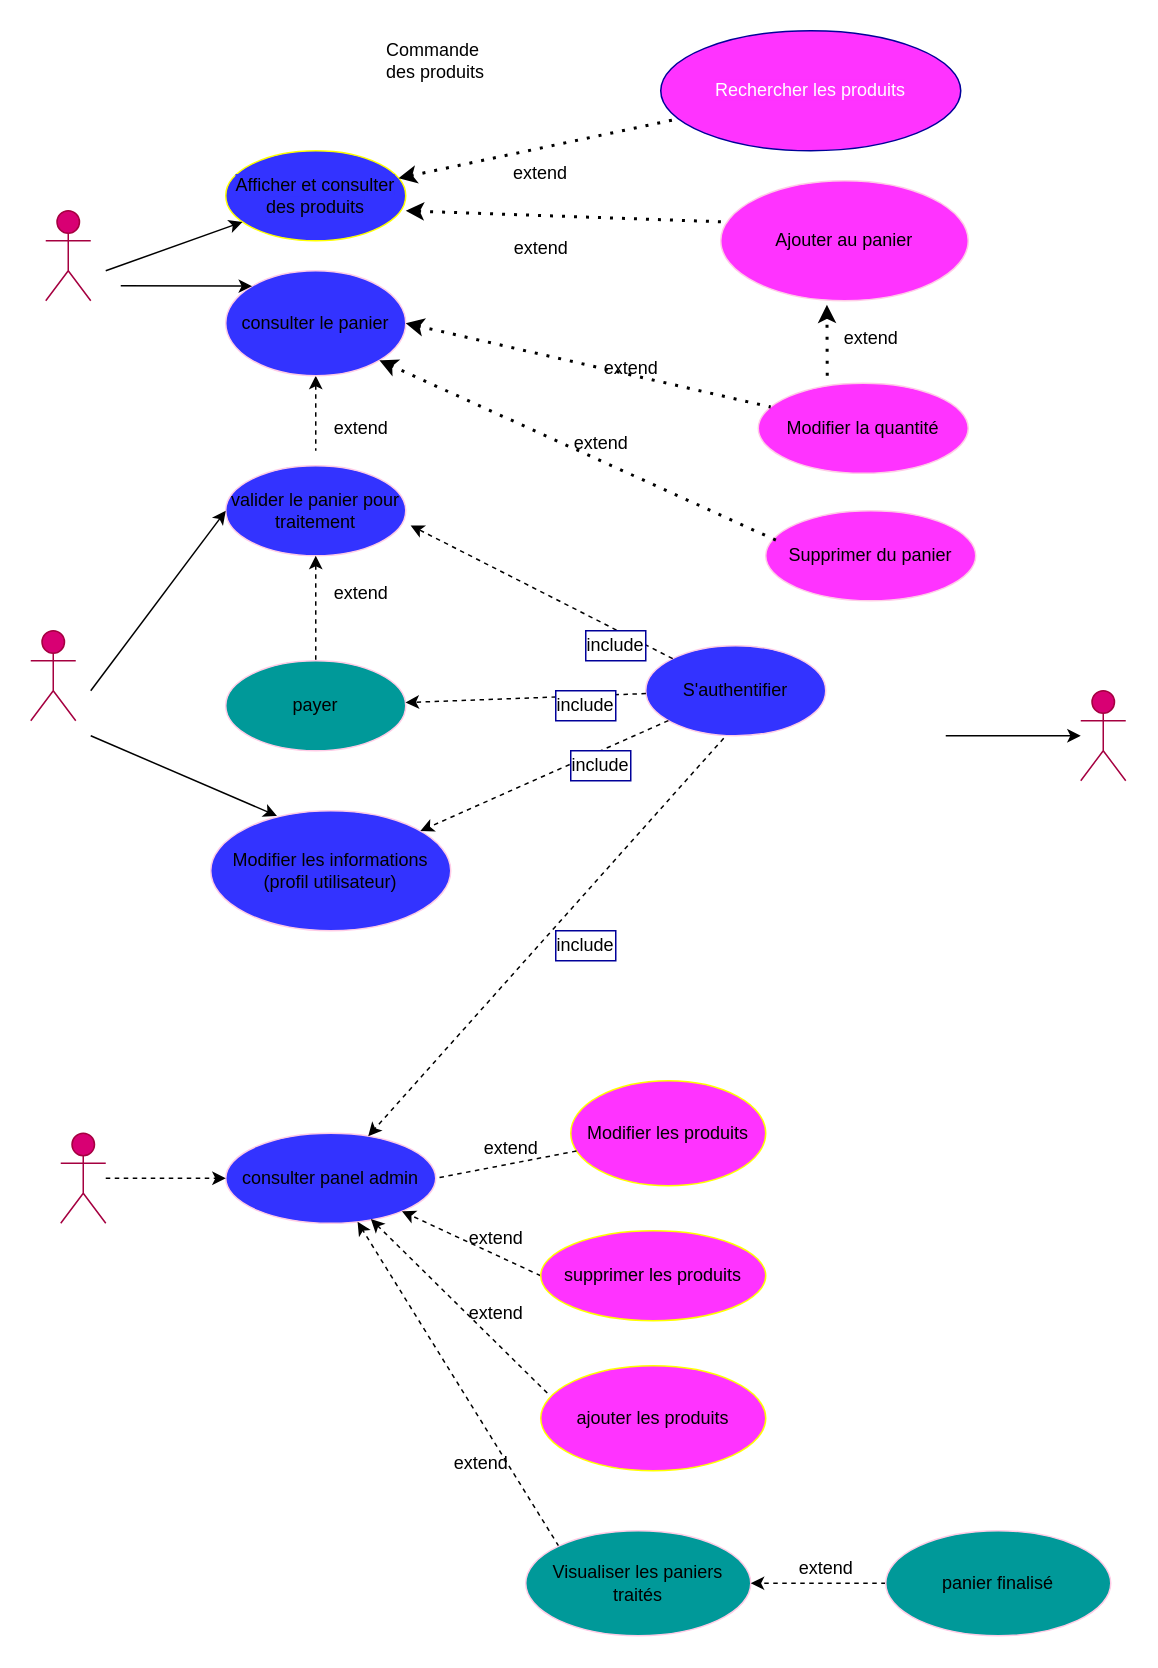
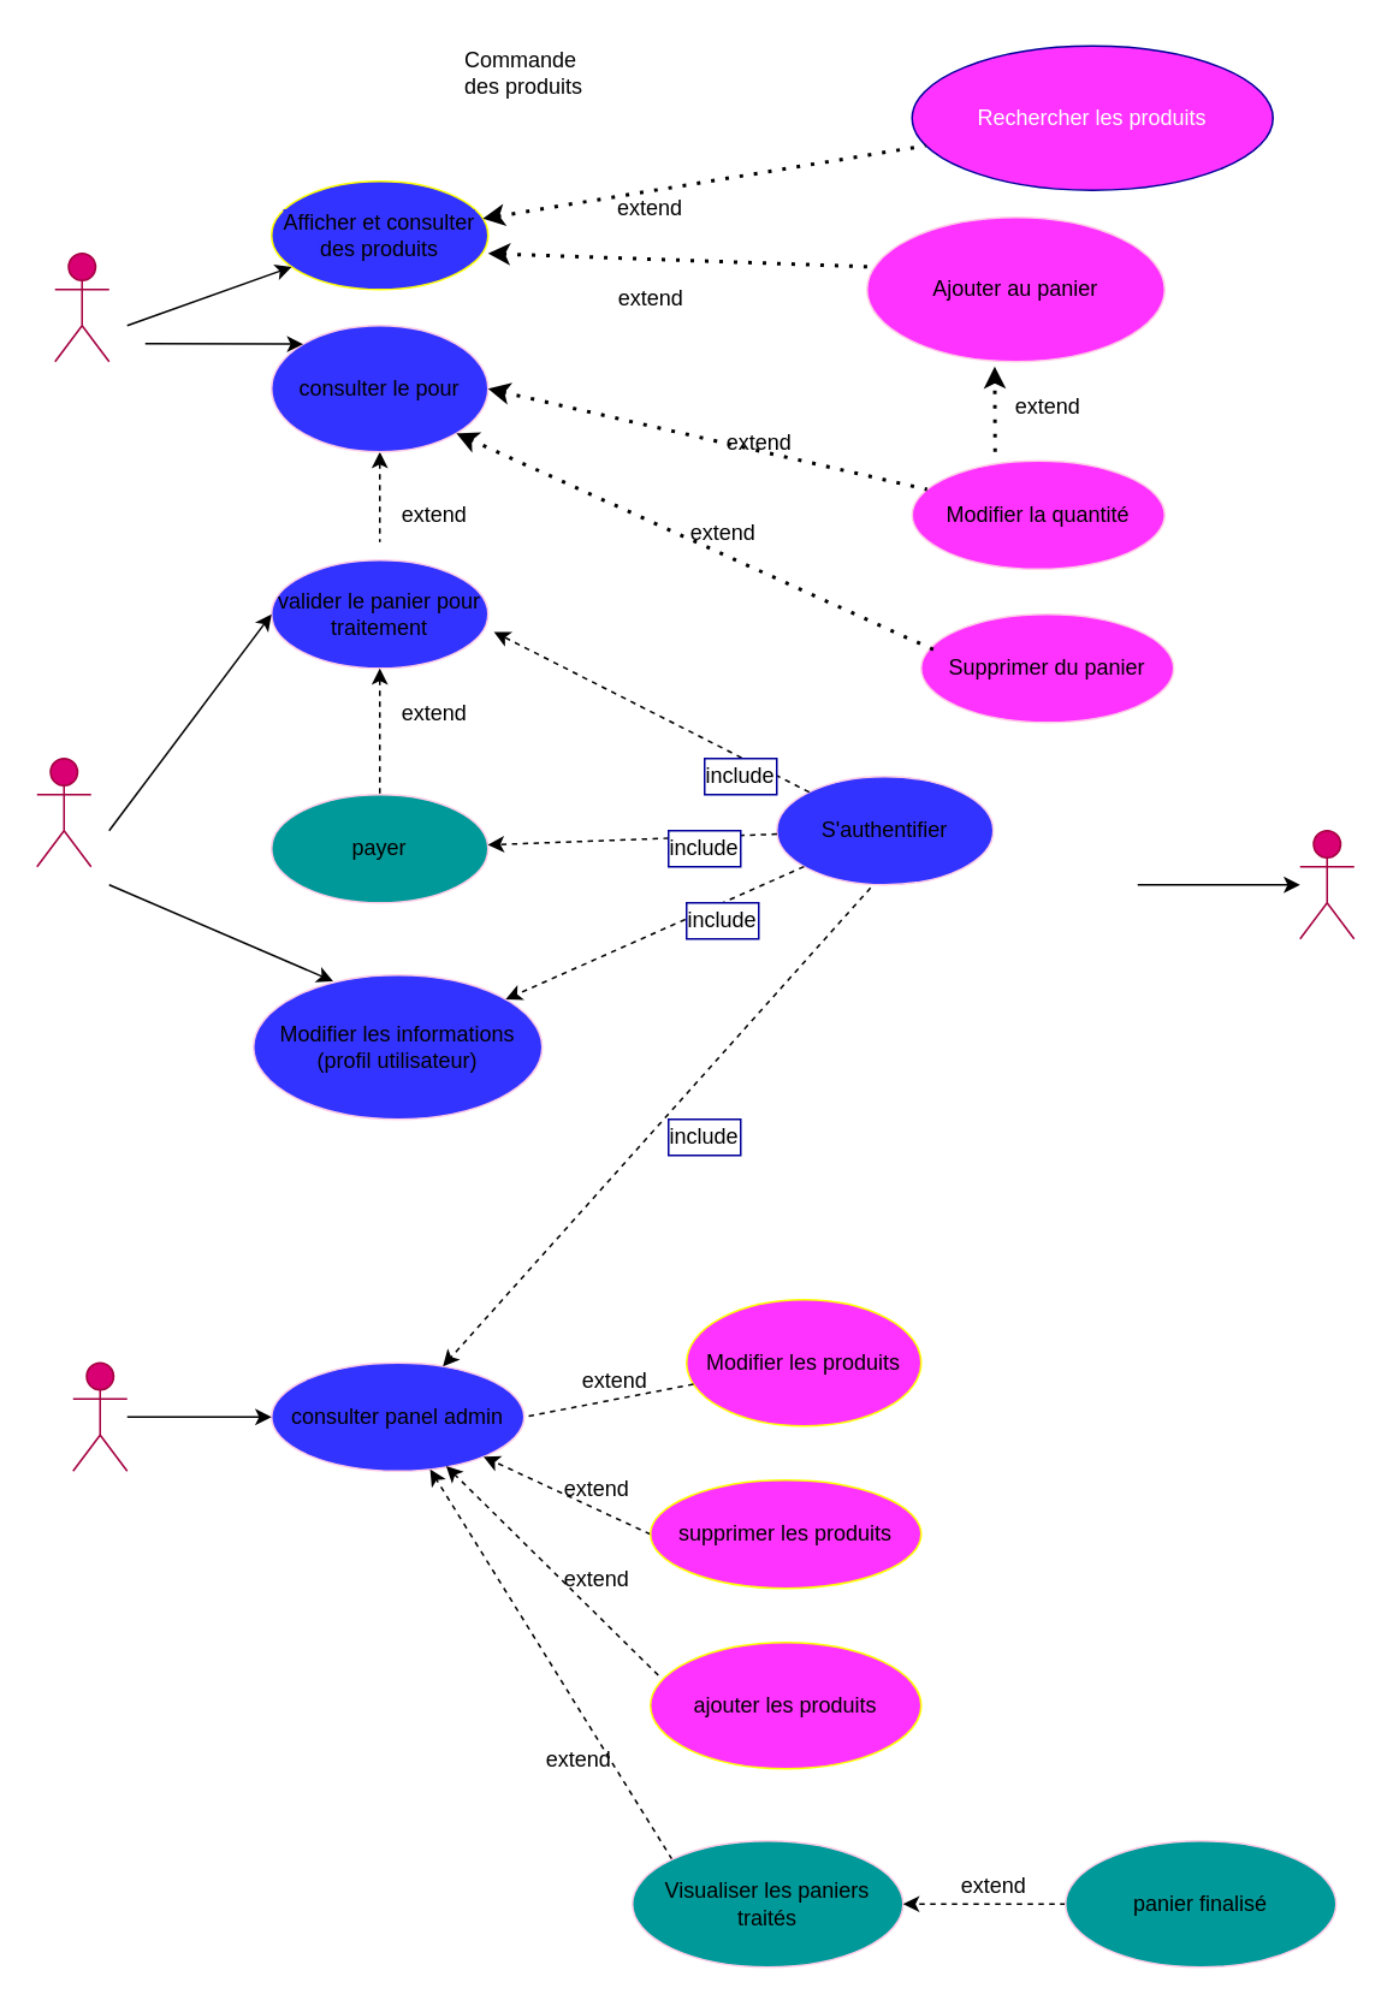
  <mxCell id="0" />
  <mxCell id="1" parent="0" />
  <mxCell id="2" value="Visiteur" style="shape=umlActor;verticalLabelPosition=bottom;verticalAlign=top;html=1;outlineConnect=0;strokeColor=#A50040;fillColor=#d80073;fontColor=#ffffff;" parent="1" vertex="1"><mxGeometry x="30" y="140" width="30" height="60" as="geometry" /></mxCell>
  <mxCell id="3" value="client" style="shape=umlActor;verticalLabelPosition=bottom;verticalAlign=top;html=1;outlineConnect=0;strokeColor=#A50040;fillColor=#d80073;fontColor=#ffffff;" parent="1" vertex="1"><mxGeometry x="20" y="420" width="30" height="60" as="geometry" /></mxCell>
  <mxCell id="4" value="banque" style="shape=umlActor;verticalLabelPosition=bottom;verticalAlign=top;html=1;outlineConnect=0;strokeColor=#A50040;fillColor=#d80073;fontColor=#ffffff;" parent="1" vertex="1"><mxGeometry x="720" y="460" width="30" height="60" as="geometry" /></mxCell>
  <mxCell id="5" value="Commande&amp;nbsp;&lt;br&gt;des produits" style="text;align=center;html=1;verticalAlign=middle;whiteSpace=wrap;rounded=0;" parent="1" vertex="1"><mxGeometry x="230" width="120" height="40" as="geometry" y="20" /></mxCell>
  <mxCell id="6" value="&lt;span style=&quot;background-color: rgb(51, 51, 255);&quot;&gt;Afficher et consulter des produits&lt;/span&gt;" style="ellipse;whiteSpace=wrap;html=1;strokeColor=#FFFF00;fillColor=#3333FF;" parent="1" vertex="1"><mxGeometry x="150" y="100" width="120" height="60" as="geometry" /></mxCell>
  <mxCell id="7" value="" style="edgeStyle=none;html=1;" parent="1" edge="1"><mxGeometry relative="1" as="geometry"><mxPoint x="100" y="400" as="sourcePoint" /><mxPoint x="100" y="400" as="targetPoint" /></mxGeometry></mxCell>
  <mxCell id="8" value="S'authentifier" style="ellipse;whiteSpace=wrap;html=1;strokeColor=#FFCCE6;fillColor=#3333FF;" parent="1" vertex="1"><mxGeometry x="430" y="430" width="120" height="60" as="geometry" /></mxCell>
  <mxCell id="9" value="valider le panier pour traitement" style="ellipse;whiteSpace=wrap;html=1;strokeColor=#FFCCE6;fillColor=#3333FF;" parent="1" vertex="1"><mxGeometry x="150" y="310" width="120" height="60" as="geometry" /></mxCell>
  <mxCell id="10" value="Ajouter au panier" style="ellipse;whiteSpace=wrap;html=1;strokeColor=#FFCCE6;fillColor=#FF33FF;" parent="1" vertex="1"><mxGeometry x="480" y="120" width="165" height="80" as="geometry" /></mxCell>
- <mxCell id="11" value="&lt;font style=&quot;background-color: rgb(255, 51, 255);&quot; color=&quot;#ffffff&quot;&gt;Rechercher les produits&lt;/font&gt;" style="ellipse;whiteSpace=wrap;html=1;strokeColor=#000099;fillColor=#FF33FF;" parent="1" vertex="1"><mxGeometry x="440" width="200" height="80" as="geometry" y="20" /></mxCell>
+ <mxCell id="11" value="&lt;font style=&quot;background-color: rgb(255, 51, 255);&quot; color=&quot;#ffffff&quot;&gt;Rechercher les produits&lt;/font&gt;" style="ellipse;whiteSpace=wrap;html=1;strokeColor=#000099;fillColor=#FF33FF;" parent="1" vertex="1"><mxGeometry x="505" y="25" width="200" height="80" as="geometry" /></mxCell>
  <mxCell id="12" value="Modifier les informations&lt;br&gt;(profil utilisateur)" style="ellipse;whiteSpace=wrap;html=1;strokeColor=#FFCCE6;fillColor=#3333FF;" parent="1" vertex="1"><mxGeometry x="140" y="540" width="160" height="80" as="geometry" /></mxCell>
  <mxCell id="13" value="payer" style="ellipse;whiteSpace=wrap;html=1;strokeColor=#FFCCE6;fillColor=#009999;" parent="1" vertex="1"><mxGeometry x="150" y="440" width="120" height="60" as="geometry" /></mxCell>
  <mxCell id="14" value="" style="endArrow=none;dashed=1;html=1;dashPattern=1 3;strokeWidth=2;endFill=0;startArrow=classic;startFill=1;exitX=1;exitY=0.667;exitDx=0;exitDy=0;exitPerimeter=0;entryX=0.002;entryY=0.342;entryDx=0;entryDy=0;entryPerimeter=0;" parent="1" source="6" target="10" edge="1"><mxGeometry width="50" height="50" relative="1" as="geometry"><mxPoint x="240" y="190" as="sourcePoint" /><mxPoint x="400" y="110" as="targetPoint" /><Array as="points" /></mxGeometry></mxCell>
  <mxCell id="15" value="" style="endArrow=none;dashed=1;html=1;dashPattern=1 3;strokeWidth=2;startArrow=classic;startFill=1;endFill=0;" parent="1" source="6" target="11" edge="1"><mxGeometry width="50" height="50" relative="1" as="geometry"><mxPoint x="240" y="235" as="sourcePoint" /><mxPoint x="390" y="300" as="targetPoint" /></mxGeometry></mxCell>
  <mxCell id="16" value="" style="endArrow=classic;html=1;" parent="1" edge="1"><mxGeometry width="50" height="50" relative="1" as="geometry"><mxPoint x="380" y="220" as="sourcePoint" /><mxPoint x="380" y="220" as="targetPoint" /><Array as="points"><mxPoint x="380" y="220" /></Array></mxGeometry></mxCell>
  <mxCell id="17" value="" style="endArrow=classic;html=1;" parent="1" edge="1"><mxGeometry width="50" height="50" relative="1" as="geometry"><mxPoint x="380" y="140" as="sourcePoint" /><mxPoint x="380" y="140" as="targetPoint" /><Array as="points"><mxPoint x="380" y="140" /></Array></mxGeometry></mxCell>
  <mxCell id="18" value="" style="endArrow=classic;html=1;" parent="1" edge="1"><mxGeometry width="50" height="50" relative="1" as="geometry"><mxPoint x="380" y="420" as="sourcePoint" /><mxPoint x="380" y="420" as="targetPoint" /></mxGeometry></mxCell>
  <mxCell id="19" value="admin" style="shape=umlActor;verticalLabelPosition=bottom;verticalAlign=top;html=1;outlineConnect=0;strokeColor=#A50040;fillColor=#d80073;fontColor=#ffffff;" parent="1" vertex="1"><mxGeometry x="40" y="755" width="30" height="60" as="geometry" /></mxCell>
  <mxCell id="20" value="consulter panel admin" style="ellipse;whiteSpace=wrap;html=1;strokeColor=#FFCCE6;fillColor=#3333FF;" parent="1" vertex="1"><mxGeometry x="150" y="755" width="140" height="60" as="geometry" /></mxCell>
- <mxCell id="21" value="" style="endArrow=classic;html=1;entryX=0;entryY=0.5;entryDx=0;entryDy=0;dashed=1;" parent="1" source="19" target="20" edge="1"><mxGeometry width="50" height="50" relative="1" as="geometry"><mxPoint x="390" y="730" as="sourcePoint" /><mxPoint x="100" y="690" as="targetPoint" /></mxGeometry></mxCell>
+ <mxCell id="21" value="" style="endArrow=classic;html=1;entryX=0;entryY=0.5;entryDx=0;entryDy=0;" parent="1" source="19" target="20" edge="1"><mxGeometry width="50" height="50" relative="1" as="geometry"><mxPoint x="390" y="730" as="sourcePoint" /><mxPoint x="100" y="690" as="targetPoint" /></mxGeometry></mxCell>
  <mxCell id="22" value="" style="endArrow=classic;html=1;" parent="1" target="4" edge="1"><mxGeometry width="50" height="50" relative="1" as="geometry"><mxPoint x="630" y="490" as="sourcePoint" /><mxPoint x="670" y="390" as="targetPoint" /></mxGeometry></mxCell>
  <mxCell id="23" value="extend" style="text;strokeColor=none;align=center;fillColor=none;html=1;verticalAlign=middle;whiteSpace=wrap;rounded=0;" parent="1" vertex="1"><mxGeometry x="330" y="100" width="60" height="30" as="geometry" /></mxCell>
  <mxCell id="24" value="extend" style="text;html=1;align=center;verticalAlign=middle;resizable=0;points=[];autosize=1;strokeColor=none;fillColor=none;" parent="1" vertex="1"><mxGeometry x="330" y="150" width="60" height="30" as="geometry" /></mxCell>
  <mxCell id="25" value="" style="edgeStyle=none;html=1;dashed=1;" parent="1" source="8" target="13" edge="1"><mxGeometry relative="1" as="geometry" /></mxCell>
  <mxCell id="26" value="" style="edgeStyle=none;html=1;dashed=1;entryX=1.027;entryY=0.663;entryDx=0;entryDy=0;entryPerimeter=0;" parent="1" source="8" target="9" edge="1"><mxGeometry relative="1" as="geometry"><mxPoint x="310" y="510" as="targetPoint" /><Array as="points" /></mxGeometry></mxCell>
  <mxCell id="27" value="include" style="rounded=0;whiteSpace=wrap;html=1;strokeColor=#000099;" parent="1" vertex="1"><mxGeometry x="370" y="460" width="40" height="20" as="geometry" /></mxCell>
  <mxCell id="28" value="" style="edgeStyle=none;html=1;dashed=1;" parent="1" source="8" target="12" edge="1"><mxGeometry relative="1" as="geometry" /></mxCell>
  <mxCell id="29" value="include" style="rounded=0;whiteSpace=wrap;html=1;strokeColor=#000099;" parent="1" vertex="1"><mxGeometry x="390" y="420" width="40" height="20" as="geometry" /></mxCell>
  <mxCell id="30" value="include" style="rounded=0;whiteSpace=wrap;html=1;strokeColor=#000099;" parent="1" vertex="1"><mxGeometry x="380" y="500" width="40" height="20" as="geometry" /></mxCell>
  <mxCell id="31" value="" style="edgeStyle=none;html=1;dashed=1;exitX=0.433;exitY=1.028;exitDx=0;exitDy=0;exitPerimeter=0;" parent="1" source="8" target="20" edge="1"><mxGeometry relative="1" as="geometry"><mxPoint x="472" y="730" as="targetPoint" /></mxGeometry></mxCell>
  <mxCell id="32" value="include" style="rounded=0;whiteSpace=wrap;html=1;strokeColor=#000099;" parent="1" vertex="1"><mxGeometry x="370" y="620" width="40" height="20" as="geometry" /></mxCell>
  <mxCell id="33" style="edgeStyle=none;html=1;entryX=0.276;entryY=0.043;entryDx=0;entryDy=0;entryPerimeter=0;" parent="1" target="12" edge="1"><mxGeometry relative="1" as="geometry"><mxPoint x="110" y="420" as="targetPoint" /><mxPoint x="60" y="490" as="sourcePoint" /><Array as="points" /></mxGeometry></mxCell>
  <mxCell id="34" style="edgeStyle=none;html=1;entryX=0;entryY=0.5;entryDx=0;entryDy=0;" parent="1" target="9" edge="1"><mxGeometry relative="1" as="geometry"><mxPoint x="120" y="430" as="targetPoint" /><mxPoint x="60" y="460" as="sourcePoint" /><Array as="points" /></mxGeometry></mxCell>
  <mxCell id="35" style="edgeStyle=none;html=1;dashed=1;endArrow=none;endFill=0;startArrow=classic;startFill=1;" parent="1" source="41" edge="1"><mxGeometry relative="1" as="geometry"><mxPoint x="210" y="300" as="targetPoint" /><mxPoint x="40" y="270" as="sourcePoint" /><Array as="points" /></mxGeometry></mxCell>
  <mxCell id="36" value="extend" style="text;html=1;align=center;verticalAlign=middle;resizable=0;points=[];autosize=1;strokeColor=none;fillColor=none;" parent="1" vertex="1"><mxGeometry x="210" y="270" width="60" height="30" as="geometry" /></mxCell>
  <mxCell id="37" style="edgeStyle=none;html=1;dashed=1;entryX=0.5;entryY=0;entryDx=0;entryDy=0;exitX=0.5;exitY=1;exitDx=0;exitDy=0;endArrow=none;endFill=0;startArrow=classic;startFill=1;" parent="1" source="9" target="13" edge="1"><mxGeometry relative="1" as="geometry"><mxPoint x="262.426" y="328.787" as="targetPoint" /><mxPoint x="451.404" y="288.551" as="sourcePoint" /><Array as="points" /></mxGeometry></mxCell>
  <mxCell id="38" value="extend" style="text;html=1;align=center;verticalAlign=middle;resizable=0;points=[];autosize=1;strokeColor=none;fillColor=none;" parent="1" vertex="1"><mxGeometry x="210" y="380" width="60" height="30" as="geometry" /></mxCell>
  <mxCell id="39" value="Supprimer du panier" style="ellipse;whiteSpace=wrap;html=1;strokeColor=#FFCCE6;fillColor=#FF33FF;" parent="1" vertex="1"><mxGeometry x="510" y="340" width="140" height="60" as="geometry" /></mxCell>
  <mxCell id="40" value="Modifier la quantité" style="ellipse;whiteSpace=wrap;html=1;strokeColor=#FFCCE6;fillColor=#FF33FF;" parent="1" vertex="1"><mxGeometry x="505" y="255" width="140" height="60" as="geometry" /></mxCell>
- <mxCell id="41" value="consulter le panier" style="ellipse;whiteSpace=wrap;html=1;strokeColor=#FFCCE6;fillColor=#3333FF;" parent="1" vertex="1"><mxGeometry x="150" y="180" width="120" height="70" as="geometry" /></mxCell>
+ <mxCell id="41" value="consulter le pour" style="ellipse;whiteSpace=wrap;html=1;strokeColor=#FFCCE6;fillColor=#3333FF;" parent="1" vertex="1"><mxGeometry x="150" y="180" width="120" height="70" as="geometry" /></mxCell>
  <mxCell id="42" style="edgeStyle=none;html=1;" parent="1" target="6" edge="1"><mxGeometry relative="1" as="geometry"><mxPoint x="160" y="350" as="targetPoint" /><mxPoint x="70" y="180" as="sourcePoint" /><Array as="points" /></mxGeometry></mxCell>
  <mxCell id="43" style="edgeStyle=none;html=1;entryX=0;entryY=0;entryDx=0;entryDy=0;" parent="1" target="41" edge="1"><mxGeometry relative="1" as="geometry"><mxPoint x="133.148" y="168.741" as="targetPoint" /><mxPoint x="80" y="190" as="sourcePoint" /><Array as="points" /></mxGeometry></mxCell>
  <mxCell id="44" value="" style="endArrow=none;dashed=1;html=1;dashPattern=1 3;strokeWidth=2;endFill=0;startArrow=classic;startFill=1;exitX=1;exitY=0.5;exitDx=0;exitDy=0;" parent="1" source="41" target="40" edge="1"><mxGeometry width="50" height="50" relative="1" as="geometry"><mxPoint x="240" y="160.02" as="sourcePoint" /><mxPoint x="490.33" y="157.36" as="targetPoint" /><Array as="points" /></mxGeometry></mxCell>
  <mxCell id="45" value="" style="endArrow=none;dashed=1;html=1;dashPattern=1 3;strokeWidth=2;endFill=0;startArrow=classic;startFill=1;exitX=1;exitY=1;exitDx=0;exitDy=0;entryX=0.054;entryY=0.333;entryDx=0;entryDy=0;entryPerimeter=0;" parent="1" source="41" target="39" edge="1"><mxGeometry width="50" height="50" relative="1" as="geometry"><mxPoint x="250" y="170.02" as="sourcePoint" /><mxPoint x="500.33" y="167.36" as="targetPoint" /><Array as="points" /></mxGeometry></mxCell>
  <mxCell id="46" value="" style="endArrow=classic;dashed=1;html=1;dashPattern=1 3;strokeWidth=2;endFill=1;startArrow=none;startFill=0;entryX=0.429;entryY=1.033;entryDx=0;entryDy=0;entryPerimeter=0;" parent="1" target="10" edge="1"><mxGeometry width="50" height="50" relative="1" as="geometry"><mxPoint x="551" y="250" as="sourcePoint" /><mxPoint x="510.33" y="177.36" as="targetPoint" /><Array as="points" /></mxGeometry></mxCell>
  <mxCell id="47" value="extend" style="text;html=1;align=center;verticalAlign=middle;resizable=0;points=[];autosize=1;strokeColor=none;fillColor=none;" parent="1" vertex="1"><mxGeometry x="550" y="210" width="60" height="30" as="geometry" /></mxCell>
  <mxCell id="48" value="extend" style="text;html=1;align=center;verticalAlign=middle;resizable=0;points=[];autosize=1;strokeColor=none;fillColor=none;" parent="1" vertex="1"><mxGeometry x="370" y="280" width="60" height="30" as="geometry" /></mxCell>
  <mxCell id="49" value="extend" style="text;html=1;align=center;verticalAlign=middle;resizable=0;points=[];autosize=1;strokeColor=none;fillColor=none;" parent="1" vertex="1"><mxGeometry x="390" y="230" width="60" height="30" as="geometry" /></mxCell>
  <mxCell id="50" value="Modifier les produits" style="ellipse;whiteSpace=wrap;html=1;strokeColor=#FFFF00;fillColor=#FF33FF;" parent="1" vertex="1"><mxGeometry x="380" y="720" width="130" height="70" as="geometry" /></mxCell>
  <mxCell id="51" style="edgeStyle=none;html=1;exitX=0.029;exitY=0.26;exitDx=0;exitDy=0;entryX=0.691;entryY=0.953;entryDx=0;entryDy=0;entryPerimeter=0;dashed=1;startArrow=none;startFill=0;endArrow=classic;endFill=1;exitPerimeter=0;" parent="1" source="52" target="20" edge="1"><mxGeometry relative="1" as="geometry" /></mxCell>
  <mxCell id="52" value="ajouter les produits" style="ellipse;whiteSpace=wrap;html=1;strokeColor=#FFFF00;fillColor=#FF33FF;" parent="1" vertex="1"><mxGeometry x="360" y="910" width="150" height="70" as="geometry" /></mxCell>
  <mxCell id="53" style="edgeStyle=none;html=1;exitX=0;exitY=0.5;exitDx=0;exitDy=0;dashed=1;startArrow=none;startFill=0;endArrow=classic;endFill=1;" parent="1" source="54" target="20" edge="1"><mxGeometry relative="1" as="geometry" /></mxCell>
  <mxCell id="54" value="supprimer les produits" style="ellipse;whiteSpace=wrap;html=1;strokeColor=#FFFF00;fillColor=#FF33FF;" parent="1" vertex="1"><mxGeometry x="360" y="820" width="150" height="60" as="geometry" /></mxCell>
  <mxCell id="55" value="" style="edgeStyle=none;html=1;dashed=1;entryX=1;entryY=0.5;entryDx=0;entryDy=0;endArrow=none;" parent="1" source="50" target="20" edge="1"><mxGeometry relative="1" as="geometry"><mxPoint x="260" y="760" as="targetPoint" /><mxPoint x="350" y="850" as="sourcePoint" /></mxGeometry></mxCell>
  <mxCell id="56" value="extend" style="text;html=1;align=center;verticalAlign=middle;resizable=0;points=[];autosize=1;strokeColor=none;fillColor=none;" parent="1" vertex="1"><mxGeometry x="300" y="860" width="60" height="30" as="geometry" /></mxCell>
  <mxCell id="57" value="extend" style="text;html=1;align=center;verticalAlign=middle;resizable=0;points=[];autosize=1;strokeColor=none;fillColor=none;" parent="1" vertex="1"><mxGeometry x="300" y="810" width="60" height="30" as="geometry" /></mxCell>
  <mxCell id="58" value="extend" style="text;html=1;align=center;verticalAlign=middle;resizable=0;points=[];autosize=1;strokeColor=none;fillColor=none;" parent="1" vertex="1"><mxGeometry x="310" y="750" width="60" height="30" as="geometry" /></mxCell>
  <mxCell id="59" style="edgeStyle=none;html=1;exitX=0;exitY=0;exitDx=0;exitDy=0;dashed=1;startArrow=none;startFill=0;endArrow=classic;endFill=1;" parent="1" source="60" target="20" edge="1"><mxGeometry relative="1" as="geometry" /></mxCell>
  <mxCell id="60" value="Visualiser les paniers traités" style="ellipse;whiteSpace=wrap;html=1;strokeColor=#FFCCE6;fillColor=#009999;" parent="1" vertex="1"><mxGeometry x="350" y="1020" width="150" height="70" as="geometry" /></mxCell>
  <mxCell id="61" value="extend" style="text;html=1;align=center;verticalAlign=middle;resizable=0;points=[];autosize=1;strokeColor=none;fillColor=none;" parent="1" vertex="1"><mxGeometry x="290" y="960" width="60" height="30" as="geometry" /></mxCell>
  <mxCell id="62" style="edgeStyle=none;html=1;exitX=0;exitY=0.5;exitDx=0;exitDy=0;entryX=1;entryY=0.5;entryDx=0;entryDy=0;dashed=1;startArrow=none;startFill=0;endArrow=classic;endFill=1;" parent="1" source="63" target="60" edge="1"><mxGeometry relative="1" as="geometry" /></mxCell>
  <mxCell id="63" value="panier finalisé" style="ellipse;whiteSpace=wrap;html=1;strokeColor=#FFCCE6;fillColor=#009999;" parent="1" vertex="1"><mxGeometry x="590" y="1020" width="150" height="70" as="geometry" /></mxCell>
  <mxCell id="64" value="extend" style="text;html=1;align=center;verticalAlign=middle;resizable=0;points=[];autosize=1;strokeColor=none;fillColor=none;" parent="1" vertex="1"><mxGeometry x="520" y="1030" width="60" height="30" as="geometry" /></mxCell>
